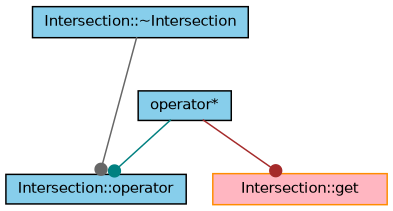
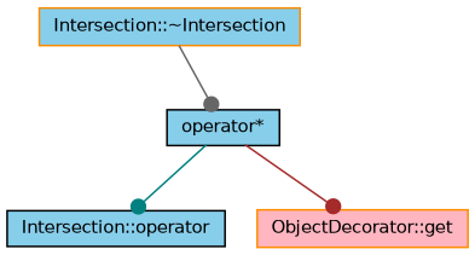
  digraph {
    rankdir=TB
    node [color=darkorange fillcolor=skyblue fontname=Helvetica fontsize=10 shape=record style=filled]
    edge [arrowhead=dot fontname=Helvetica fontsize=10 labelfontname=Helvetica labelfontsize=10 style=solid]
-   n1 [color=black fontcolor=black height=0.2 label="Intersection::~Intersection" width=0.4]
+   n1 [fontcolor=black height=0.2 label="Intersection::~Intersection" width=0.4]
    n2 [color=black height=0.2 label="operator*" width=0.4]
    n3 [color=black height=0.2 label="Intersection::operator" width=0.4]
-   n4 [fillcolor=lightpink height=0.2 label="Intersection::get" width=0.4]
-   n1 -> n3 [color=gray40]
+   n4 [fillcolor=lightpink height=0.2 label="ObjectDecorator::get" width=0.4]
+   n1 -> n2 [color=gray40]
    n2 -> n3 [color=teal]
    n2 -> n4 [color=brown]
  }
